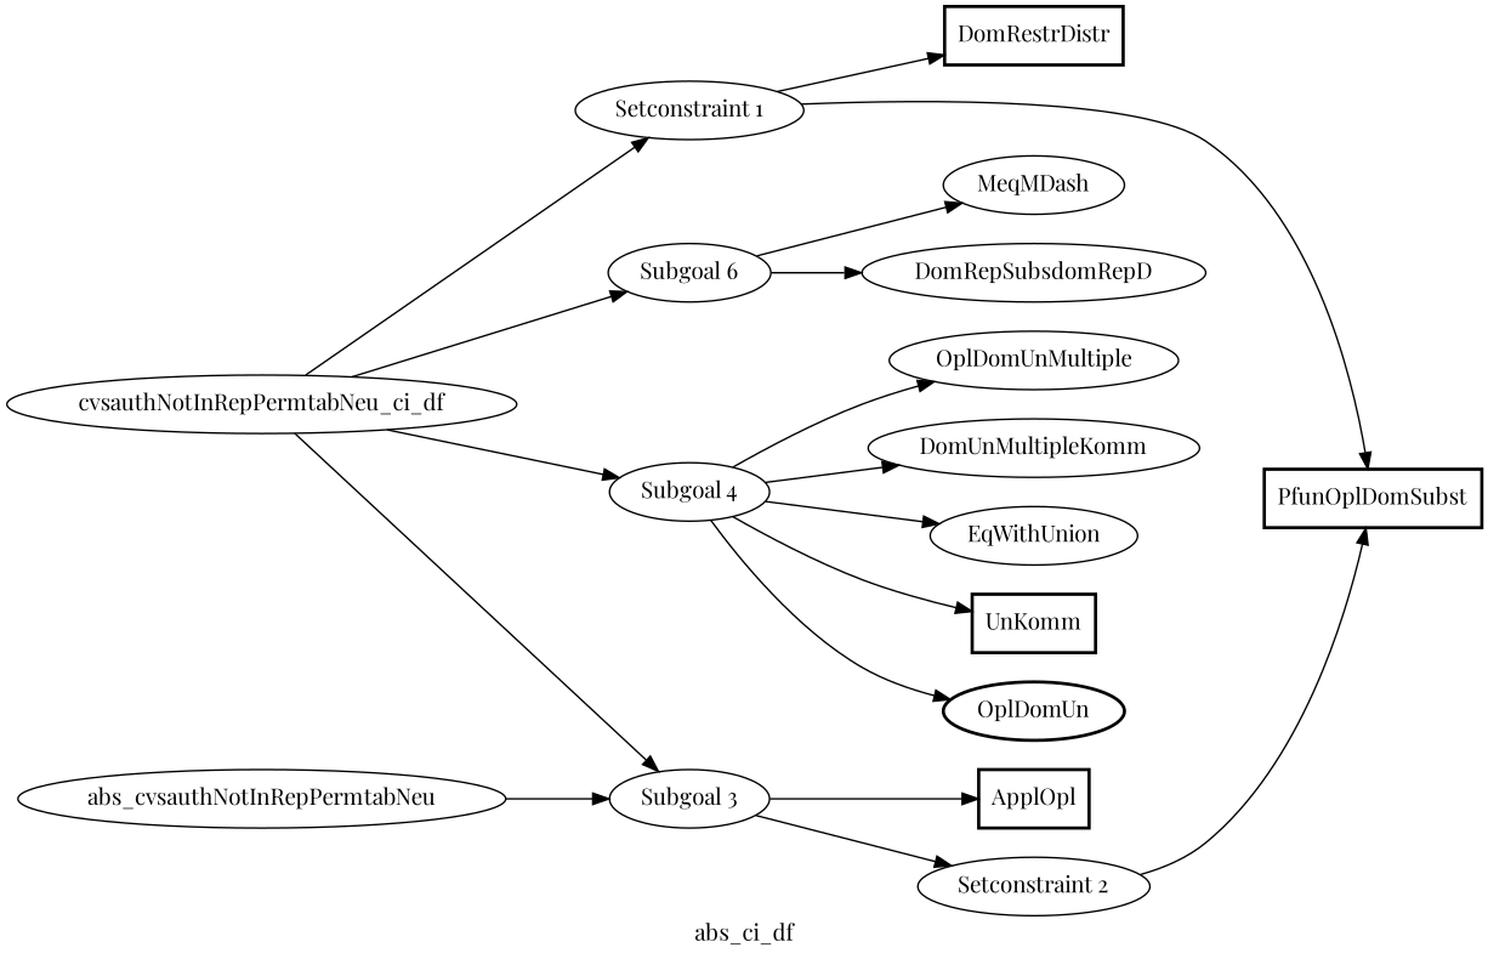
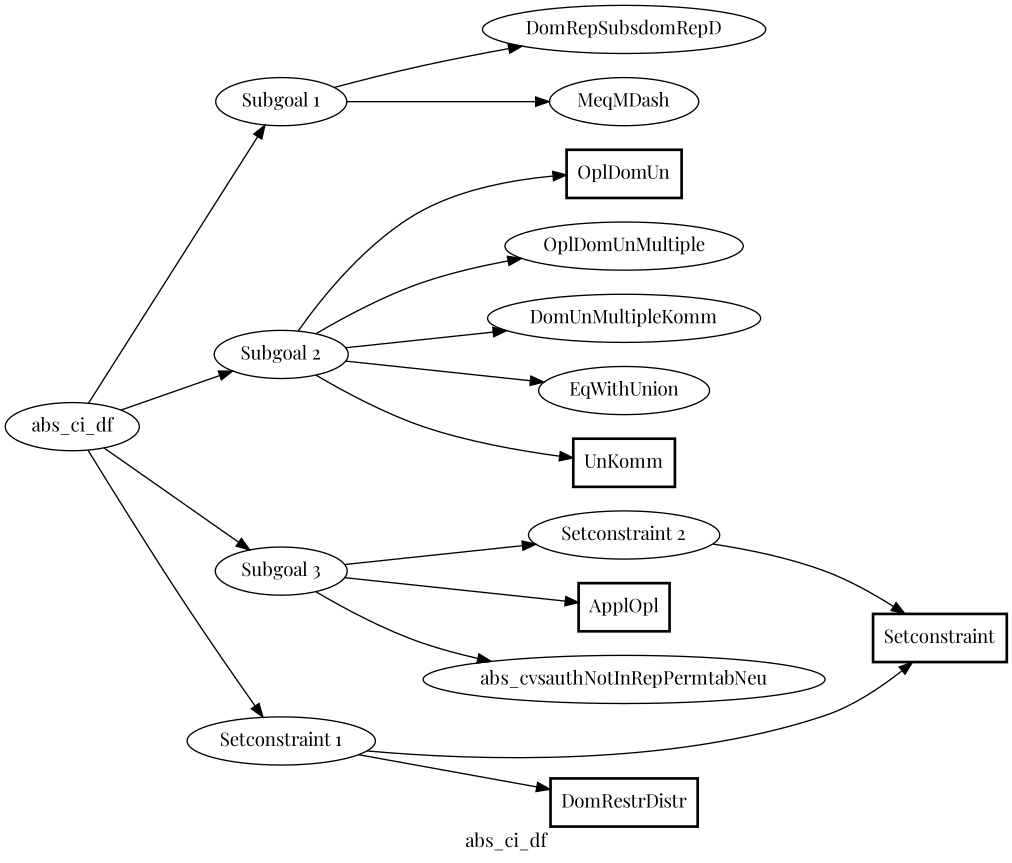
  digraph {
    color=black
    fontcolor=black
    fontname="Playfair Display"
    fontsize=14
    label=abs_ci_df
    rankdir=LR
    node [color=black fontcolor=black fontname="Playfair Display" fontsize=14 shape=ellipse]
    edge [color=black fontcolor=black fontname="Playfair Display" fontsize=14]
-   n1 [label=cvsauthNotInRepPermtabNeu_ci_df]
-   n2 [label="Subgoal 6"]
-   n3 [label="Subgoal 4"]
+   n1 [label=abs_ci_df]
+   n2 [label="Subgoal 1"]
+   n3 [label="Subgoal 2"]
    n4 [label="Subgoal 3"]
    n5 [label="Setconstraint 1"]
    n6 [label=DomRepSubsdomRepD]
    n7 [label=MeqMDash]
-   n8 [label=OplDomUn style=bold]
+   n8 [label=OplDomUn shape=box style=bold]
    n9 [label=OplDomUnMultiple]
    n10 [label=DomUnMultipleKomm]
    n11 [label=EqWithUnion]
    n12 [label=UnKomm shape=box style=bold]
    n13 [label="Setconstraint 2"]
    n14 [label=ApplOpl shape=box style=bold]
    n15 [label=abs_cvsauthNotInRepPermtabNeu]
-   n16 [label=PfunOplDomSubst shape=box style=bold]
+   n16 [label=Setconstraint shape=box style=bold]
    n17 [label=DomRestrDistr shape=box style=bold]
    n1 -> n2
    n1 -> n3
    n1 -> n4
    n1 -> n5
    n2 -> n6
    n2 -> n7
    n3 -> n8
    n3 -> n9
    n3 -> n10
    n3 -> n11
    n3 -> n12
    n4 -> n13
    n4 -> n14
-   n15 -> n4
+   n4 -> n15
    n5 -> n16
    n5 -> n17
    n13 -> n16
  }
